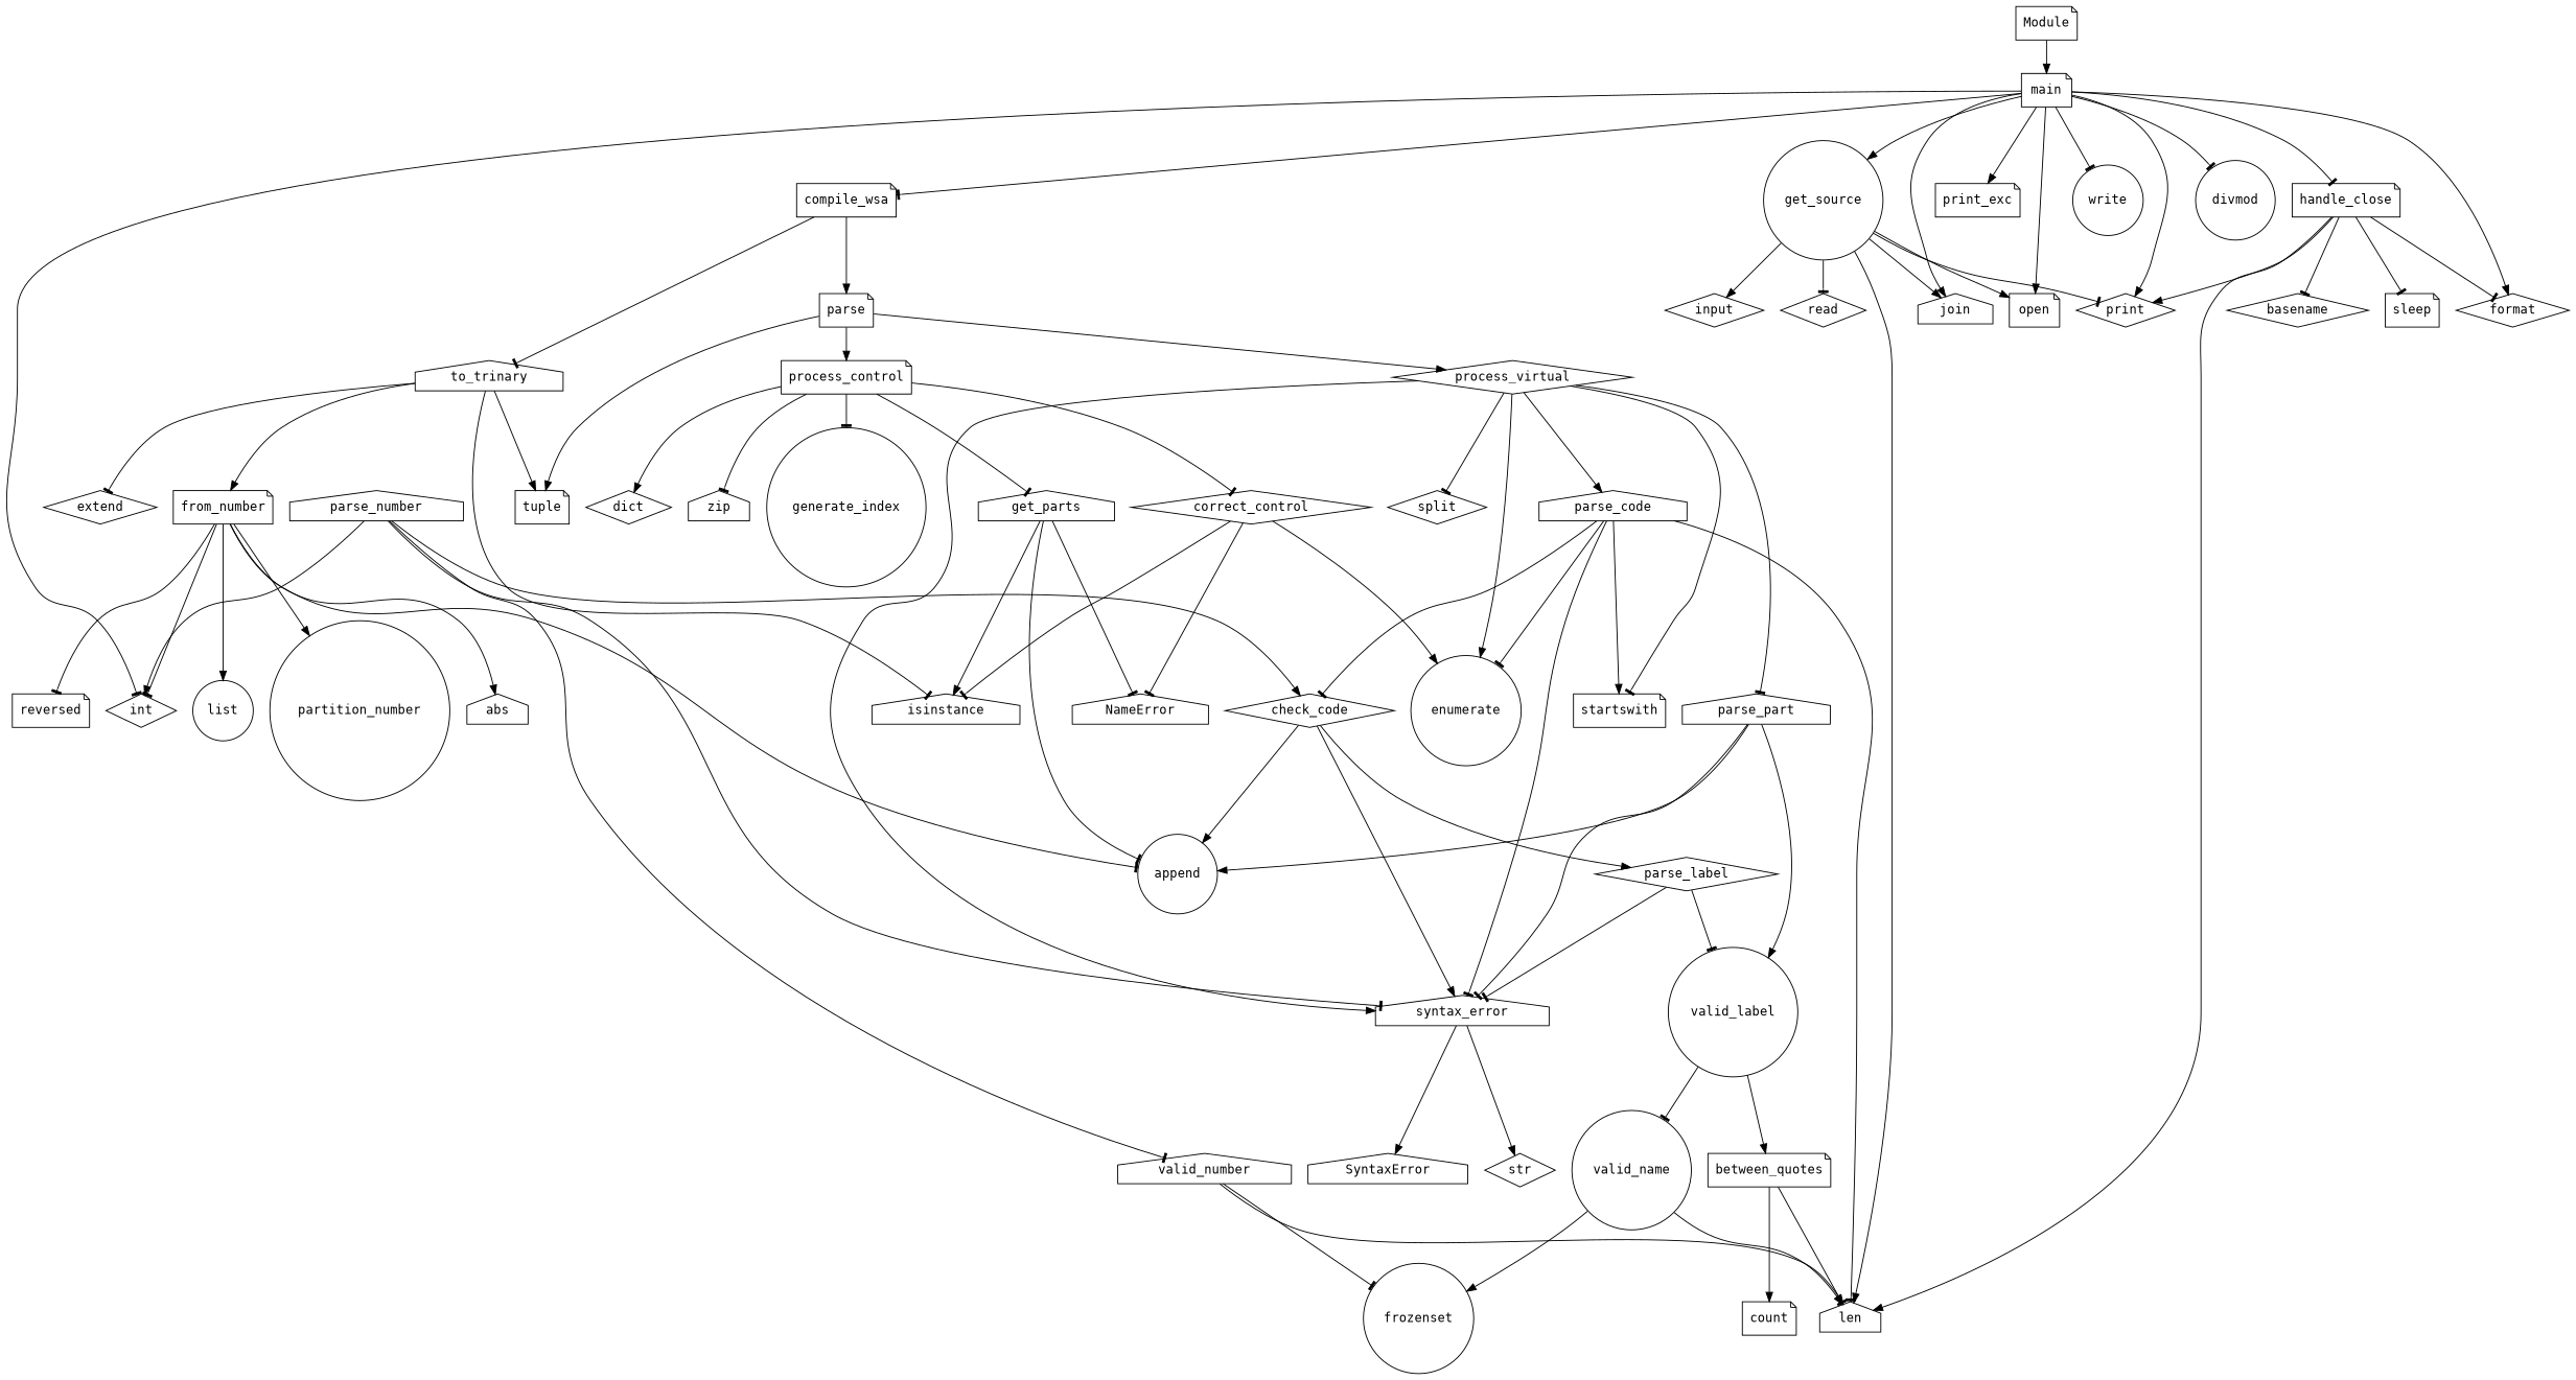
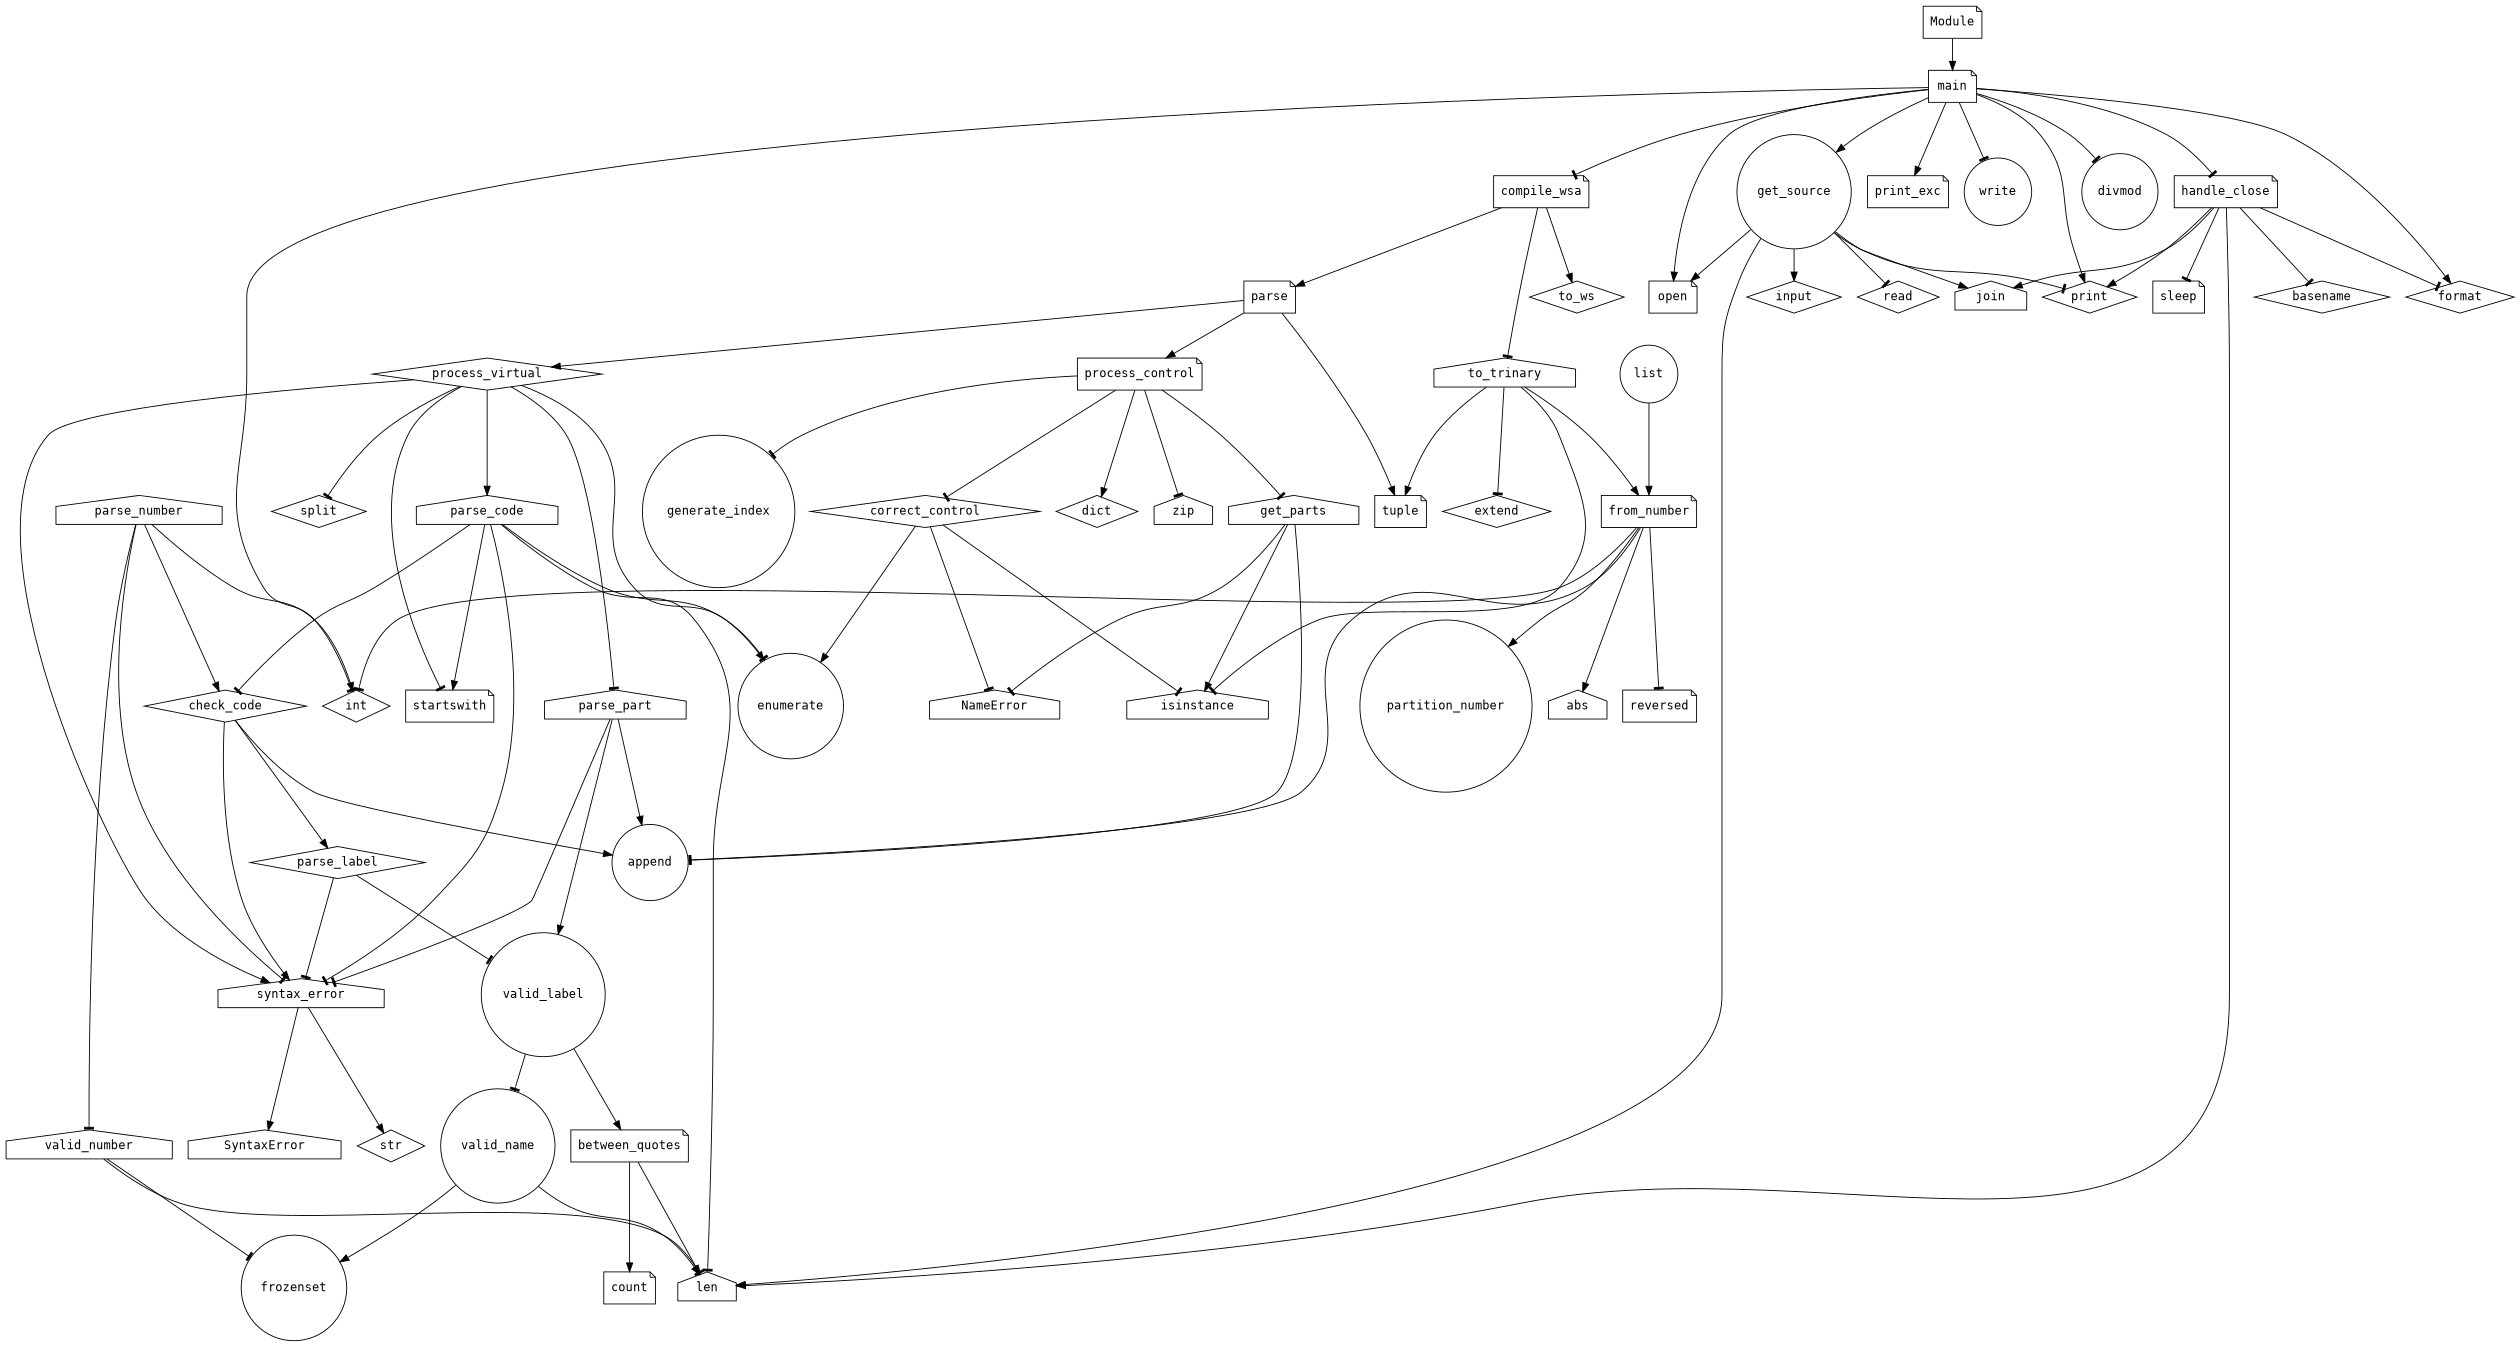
  strict digraph {
    fontname="DejaVu Sans Mono"
    node [fontname="DejaVu Sans Mono" shape=diamond]
    edge [arrowhead=normal fontname="DejaVu Sans Mono"]
    process_virtual
    parse [shape=note]
    process_control [shape=note]
    tuple [shape=note]
    enumerate [shape=circle]
    split
    startswith [shape=note]
    parse_part [shape=house]
    parse_code [shape=house]
    syntax_error [shape=house]
    get_parts [shape=house]
    dict
    zip [shape=house]
    generate_index [shape=circle]
    correct_control
    append [shape=circle]
    valid_label [shape=circle]
    len [shape=house]
    check_code
    SyntaxError [shape=house]
    str
    isinstance [shape=house]
    NameError [shape=house]
    between_quotes [shape=note]
    valid_name [shape=circle]
    parse_label
    count [shape=note]
    frozenset [shape=circle]
    parse_number [shape=house]
    valid_number [shape=house]
    int
    to_trinary [shape=house]
    extend
    from_number [shape=note]
    reversed [shape=note]
    list [shape=circle]
    partition_number [shape=circle]
    abs [shape=house]
    compile_wsa [shape=note]
+   to_ws
    main [shape=note]
    get_source [shape=circle]
    print
    print_exc [shape=note]
    join [shape=house]
    write [shape=circle]
    open [shape=note]
    divmod [shape=circle]
    format
    handle_close [shape=note]
    input
    read
    basename
    sleep [shape=note]
    Module [shape=note]
    process_virtual -> enumerate
    process_virtual -> split [arrowhead=tee]
    process_virtual -> startswith [arrowhead=tee]
    process_virtual -> parse_part [arrowhead=tee]
    process_virtual -> parse_code
    process_virtual -> syntax_error
    parse -> process_virtual
    parse -> process_control
    parse -> tuple
    process_control -> get_parts [arrowhead=tee]
    process_control -> dict
    process_control -> zip [arrowhead=tee]
    process_control -> generate_index [arrowhead=tee]
    process_control -> correct_control [arrowhead=tee]
    parse_part -> syntax_error [arrowhead=tee]
    parse_part -> append
    parse_part -> valid_label
    parse_code -> enumerate [arrowhead=tee]
    parse_code -> startswith
    parse_code -> syntax_error [arrowhead=tee]
    parse_code -> len [arrowhead=tee]
    parse_code -> check_code [arrowhead=tee]
    syntax_error -> SyntaxError
    syntax_error -> str
    get_parts -> append [arrowhead=tee]
    get_parts -> isinstance
    get_parts -> NameError [arrowhead=tee]
    correct_control -> enumerate
    correct_control -> isinstance [arrowhead=tee]
    correct_control -> NameError [arrowhead=tee]
    valid_label -> between_quotes
    valid_label -> valid_name [arrowhead=tee]
    check_code -> syntax_error
    check_code -> append
    check_code -> parse_label
    between_quotes -> len [arrowhead=tee]
    between_quotes -> count
    valid_name -> len
    valid_name -> frozenset
    parse_label -> syntax_error [arrowhead=tee]
    parse_label -> valid_label [arrowhead=tee]
    parse_number -> syntax_error [arrowhead=tee]
    parse_number -> check_code
    parse_number -> valid_number [arrowhead=tee]
    parse_number -> int
    valid_number -> len
    valid_number -> frozenset [arrowhead=tee]
    to_trinary -> tuple
    to_trinary -> isinstance [arrowhead=tee]
    to_trinary -> extend [arrowhead=tee]
    to_trinary -> from_number
    from_number -> append [arrowhead=tee]
    from_number -> int [arrowhead=tee]
    from_number -> reversed [arrowhead=tee]
-   from_number -> list
+   list -> from_number
    from_number -> partition_number
    from_number -> abs
    compile_wsa -> parse
    compile_wsa -> to_trinary [arrowhead=tee]
+   compile_wsa -> to_ws
    main -> int [arrowhead=tee]
    main -> compile_wsa [arrowhead=tee]
    main -> get_source
    main -> print
    main -> print_exc
-   main -> join
+   handle_close -> join
    main -> write [arrowhead=tee]
    main -> open
    main -> divmod [arrowhead=tee]
    main -> format
    main -> handle_close [arrowhead=tee]
    get_source -> len
    get_source -> print [arrowhead=tee]
    get_source -> join
    get_source -> open
    get_source -> input
    get_source -> read [arrowhead=tee]
    handle_close -> len
    handle_close -> print
    handle_close -> format [arrowhead=tee]
    handle_close -> basename [arrowhead=tee]
    handle_close -> sleep [arrowhead=tee]
    Module -> main
  }
